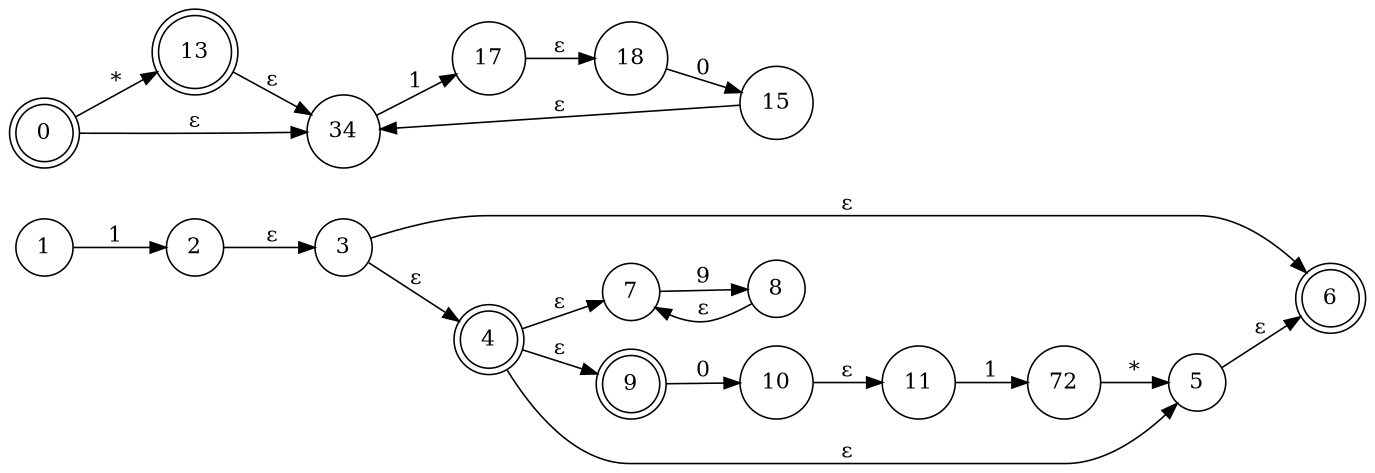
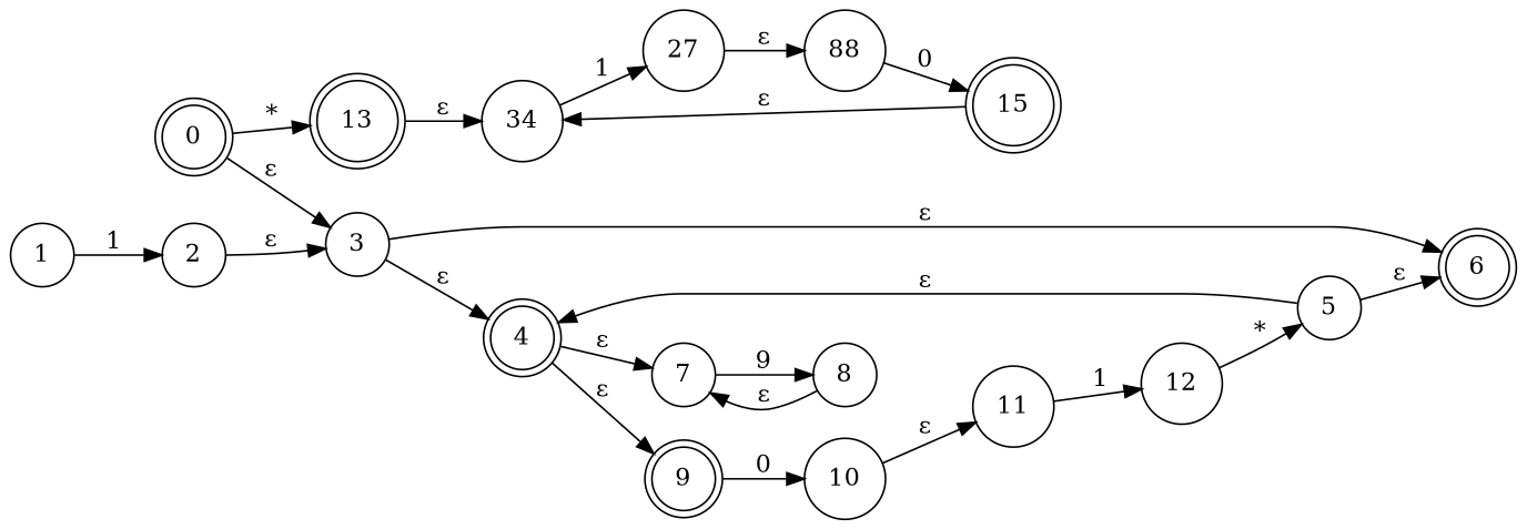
  digraph {
    rankdir=LR
    node [shape=circle]
    6 [shape=doublecircle]
    0 [shape=doublecircle]
    3
    13 [shape=doublecircle]
    1
    2
    4 [shape=doublecircle]
    n8 [label=34]
    7
    9 [shape=doublecircle]
-   17
+   17 [label=27]
    8
    10
    11
    5
-   12 [label=72]
-   18
-   15
-   0 -> n8 [label="ε"]
+   12
+   18 [label=88]
+   15 [shape=doublecircle]
+   0 -> 3 [label="ε"]
    0 -> 13 [label="*"]
    3 -> 6 [label="ε"]
    3 -> 4 [label="ε"]
    13 -> n8 [label="ε"]
    1 -> 2 [label=1]
    2 -> 3 [label="ε"]
    4 -> 7 [label="ε"]
    4 -> 9 [label="ε"]
    n8 -> 17 [label=1]
    7 -> 8 [label=9]
    9 -> 10 [label=0]
    17 -> 18 [label="ε"]
    8 -> 7 [label="ε"]
    10 -> 11 [label="ε"]
    11 -> 12 [label=1]
    5 -> 6 [label="ε"]
-   4 -> 5 [label="ε"]
+   5 -> 4 [label="ε"]
    12 -> 5 [label="*"]
    18 -> 15 [label=0]
    15 -> n8 [label="ε"]
  }
